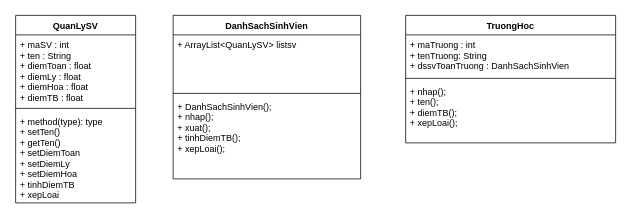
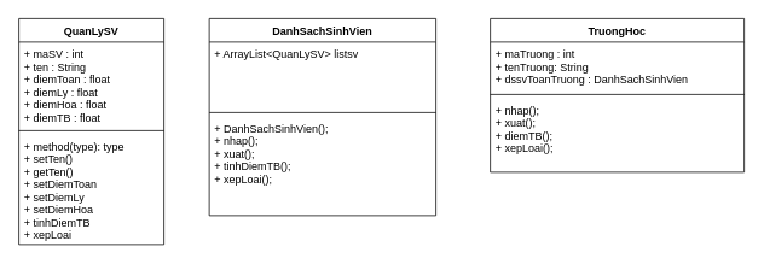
  <mxCell id="0" />
  <mxCell id="1" parent="0" />
  <mxCell id="2" value="QuanLySV" style="swimlane;fontStyle=1;align=center;verticalAlign=top;childLayout=stackLayout;horizontal=1;startSize=26;horizontalStack=0;resizeParent=1;resizeParentMax=0;resizeLast=0;collapsible=1;marginBottom=0;" parent="1" vertex="1"><mxGeometry x="20" y="20" width="160" height="250" as="geometry"><mxRectangle x="240" y="120" width="90" height="26" as="alternateBounds" /></mxGeometry></mxCell>
  <mxCell id="3" value="+ maSV : int&#10;+ ten : String&#10;+ diemToan : float&#10;+ diemLy : float&#10;+ diemHoa : float&#10;+ diemTB : float" style="text;strokeColor=none;fillColor=none;align=left;verticalAlign=top;spacingLeft=4;spacingRight=4;overflow=hidden;rotatable=0;points=[[0,0.5],[1,0.5]];portConstraint=eastwest;" parent="2" vertex="1"><mxGeometry y="26" width="160" height="94" as="geometry" /></mxCell>
  <mxCell id="4" value="" style="line;strokeWidth=1;fillColor=none;align=left;verticalAlign=middle;spacingTop=-1;spacingLeft=3;spacingRight=3;rotatable=0;labelPosition=right;points=[];portConstraint=eastwest;" parent="2" vertex="1"><mxGeometry y="120" width="160" height="8" as="geometry" /></mxCell>
  <mxCell id="5" value="+ method(type): type&#10;+ setTen()&#10;+ getTen()&#10;+ setDiemToan&#10;+ setDiemLy&#10;+ setDiemHoa&#10;+ tinhDiemTB&#10;+ xepLoai" style="text;strokeColor=none;fillColor=none;align=left;verticalAlign=top;spacingLeft=4;spacingRight=4;overflow=hidden;rotatable=0;points=[[0,0.5],[1,0.5]];portConstraint=eastwest;" parent="2" vertex="1"><mxGeometry y="128" width="160" height="122" as="geometry" /></mxCell>
  <mxCell id="6" value="DanhSachSinhVien" style="swimlane;fontStyle=1;align=center;verticalAlign=top;childLayout=stackLayout;horizontal=1;startSize=26;horizontalStack=0;resizeParent=1;resizeParentMax=0;resizeLast=0;collapsible=1;marginBottom=0;" parent="1" vertex="1"><mxGeometry x="230" y="20" width="250" height="218" as="geometry" /></mxCell>
  <mxCell id="7" value="+ ArrayList&lt;QuanLySV&gt; listsv" style="text;strokeColor=none;fillColor=none;align=left;verticalAlign=top;spacingLeft=4;spacingRight=4;overflow=hidden;rotatable=0;points=[[0,0.5],[1,0.5]];portConstraint=eastwest;" parent="6" vertex="1"><mxGeometry y="26" width="250" height="74" as="geometry" /></mxCell>
  <mxCell id="8" value="" style="line;strokeWidth=1;fillColor=none;align=left;verticalAlign=middle;spacingTop=-1;spacingLeft=3;spacingRight=3;rotatable=0;labelPosition=right;points=[];portConstraint=eastwest;" parent="6" vertex="1"><mxGeometry y="100" width="250" height="8" as="geometry" /></mxCell>
  <mxCell id="9" value="+ DanhSachSinhVien();&#10;+ nhap();&#10;+ xuat();&#10;+ tinhDiemTB();&#10;+ xepLoai();&#10;" style="text;strokeColor=none;fillColor=none;align=left;verticalAlign=top;spacingLeft=4;spacingRight=4;overflow=hidden;rotatable=0;points=[[0,0.5],[1,0.5]];portConstraint=eastwest;" parent="6" vertex="1"><mxGeometry y="108" width="250" height="110" as="geometry" /></mxCell>
  <mxCell id="10" value="TruongHoc" style="swimlane;fontStyle=1;align=center;verticalAlign=top;childLayout=stackLayout;horizontal=1;startSize=26;horizontalStack=0;resizeParent=1;resizeParentMax=0;resizeLast=0;collapsible=1;marginBottom=0;" vertex="1" parent="1"><mxGeometry x="540" y="20" width="280" height="170" as="geometry" /></mxCell>
  <mxCell id="11" value="+ maTruong : int&#10;+ tenTruong: String&#10;+ dssvToanTruong : DanhSachSinhVien" style="text;strokeColor=none;fillColor=none;align=left;verticalAlign=top;spacingLeft=4;spacingRight=4;overflow=hidden;rotatable=0;points=[[0,0.5],[1,0.5]];portConstraint=eastwest;" vertex="1" parent="10"><mxGeometry y="26" width="280" height="54" as="geometry" /></mxCell>
  <mxCell id="12" value="" style="line;strokeWidth=1;fillColor=none;align=left;verticalAlign=middle;spacingTop=-1;spacingLeft=3;spacingRight=3;rotatable=0;labelPosition=right;points=[];portConstraint=eastwest;" vertex="1" parent="10"><mxGeometry y="80" width="280" height="8" as="geometry" /></mxCell>
- <mxCell id="13" value="+ nhap();&#10;+ ten();&#10;+ diemTB();&#10;+ xepLoai();" style="text;strokeColor=none;fillColor=none;align=left;verticalAlign=top;spacingLeft=4;spacingRight=4;overflow=hidden;rotatable=0;points=[[0,0.5],[1,0.5]];portConstraint=eastwest;" vertex="1" parent="10"><mxGeometry y="88" width="280" height="82" as="geometry" /></mxCell>
+ <mxCell id="13" value="+ nhap();&#10;+ xuat();&#10;+ diemTB();&#10;+ xepLoai();" style="text;strokeColor=none;fillColor=none;align=left;verticalAlign=top;spacingLeft=4;spacingRight=4;overflow=hidden;rotatable=0;points=[[0,0.5],[1,0.5]];portConstraint=eastwest;" vertex="1" parent="10"><mxGeometry y="88" width="280" height="82" as="geometry" /></mxCell>
